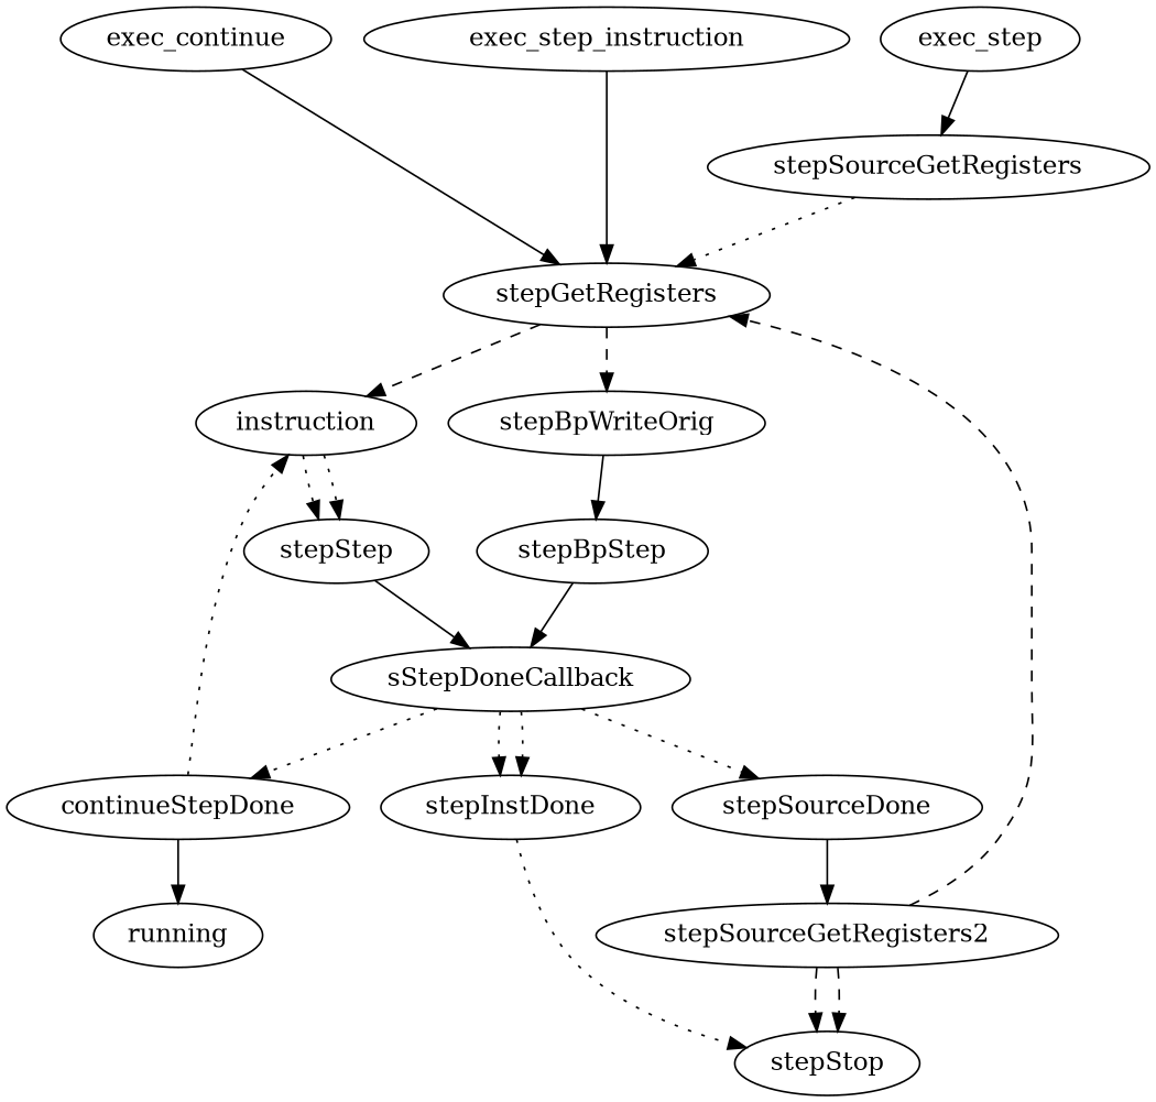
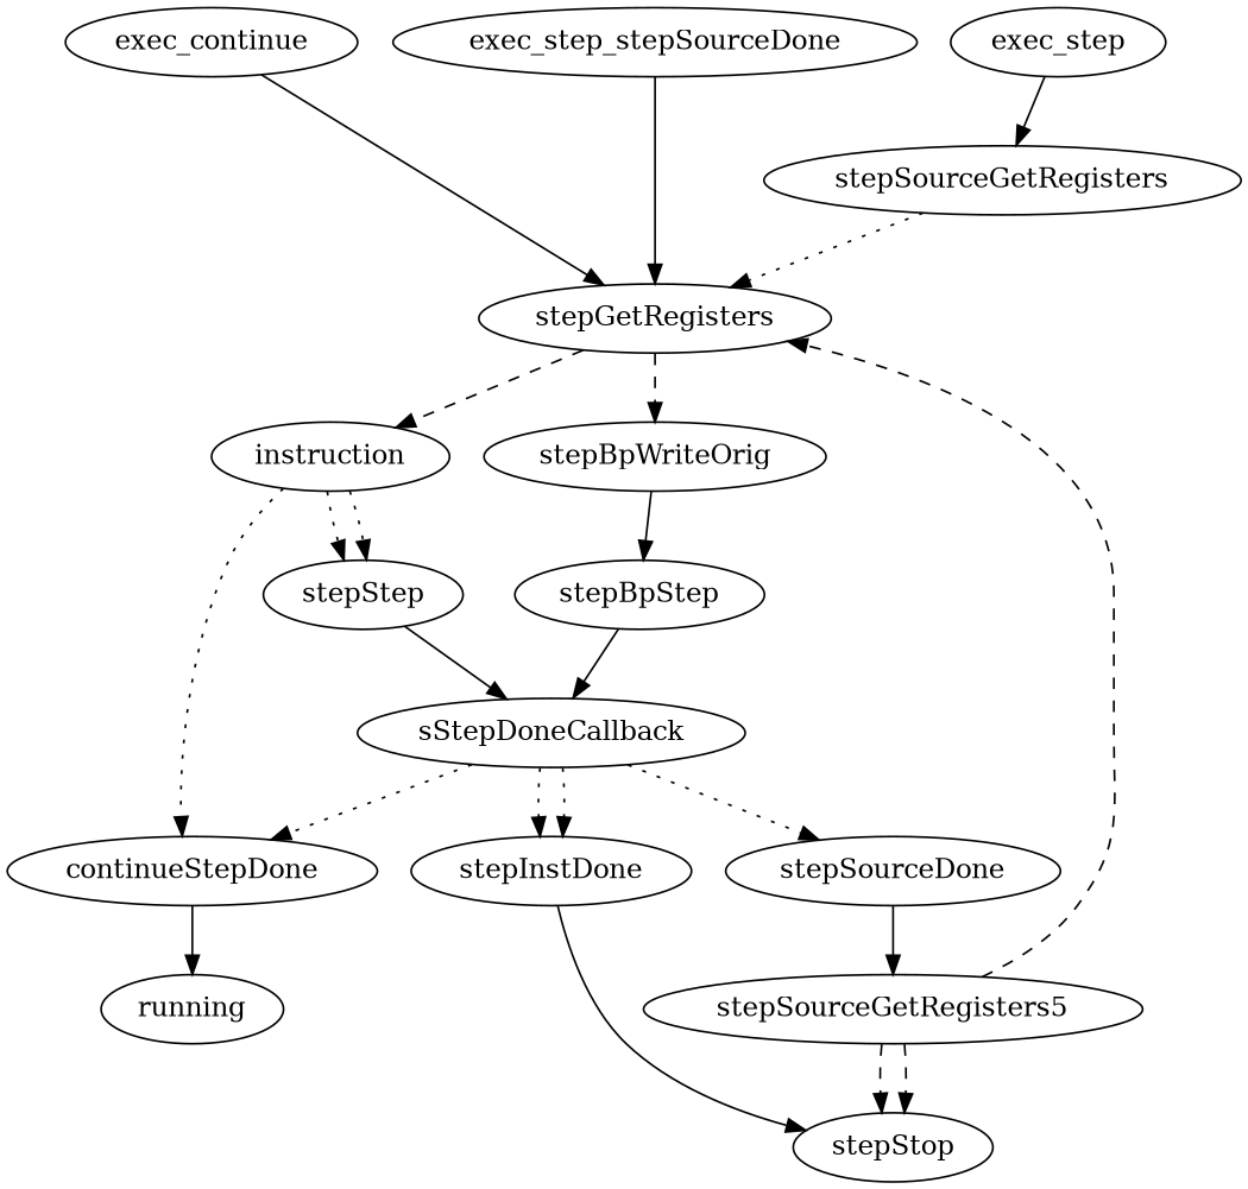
  digraph {
    exec_continue
-   exec_step_instruction
+   exec_step_instruction [label=exec_step_stepSourceDone]
    exec_step
    stepGetRegisters
    stepSourceGetRegisters
    n6 [label=instruction]
    stepBpWriteOrig
    continueStepDone
    stepStep
    stepBpStep
    sStepDoneCallback
    stepInstDone
    stepSourceDone
    running
    stepStop
-   stepSourceGetRegisters2
+   stepSourceGetRegisters2 [label=stepSourceGetRegisters5]
    subgraph sub_1 {
      rank=same
      exec_continue
      exec_step_instruction
      exec_step
    }
    exec_continue -> stepGetRegisters
    exec_step_instruction -> stepGetRegisters
    exec_step -> stepSourceGetRegisters
    stepGetRegisters -> n6 [style=dashed]
    stepGetRegisters -> stepBpWriteOrig [style=dashed]
    stepSourceGetRegisters -> stepGetRegisters [style=dotted]
-   continueStepDone -> n6 [style=dotted]
+   n6 -> continueStepDone [style=dotted]
    n6 -> stepStep [style=dotted]
    n6 -> stepStep [style=dotted]
    stepBpWriteOrig -> stepBpStep
    continueStepDone -> running
    stepStep -> sStepDoneCallback
    stepBpStep -> sStepDoneCallback
    sStepDoneCallback -> continueStepDone [style=dotted]
    sStepDoneCallback -> stepInstDone [style=dotted]
    sStepDoneCallback -> stepInstDone [style=dotted]
    sStepDoneCallback -> stepSourceDone [style=dotted]
-   stepInstDone -> stepStop [style=dotted]
+   stepInstDone -> stepStop
    stepSourceDone -> stepSourceGetRegisters2
    stepSourceGetRegisters2 -> stepGetRegisters [style=dashed]
    stepSourceGetRegisters2 -> stepStop [style=dashed]
    stepSourceGetRegisters2 -> stepStop [style=dashed]
  }
